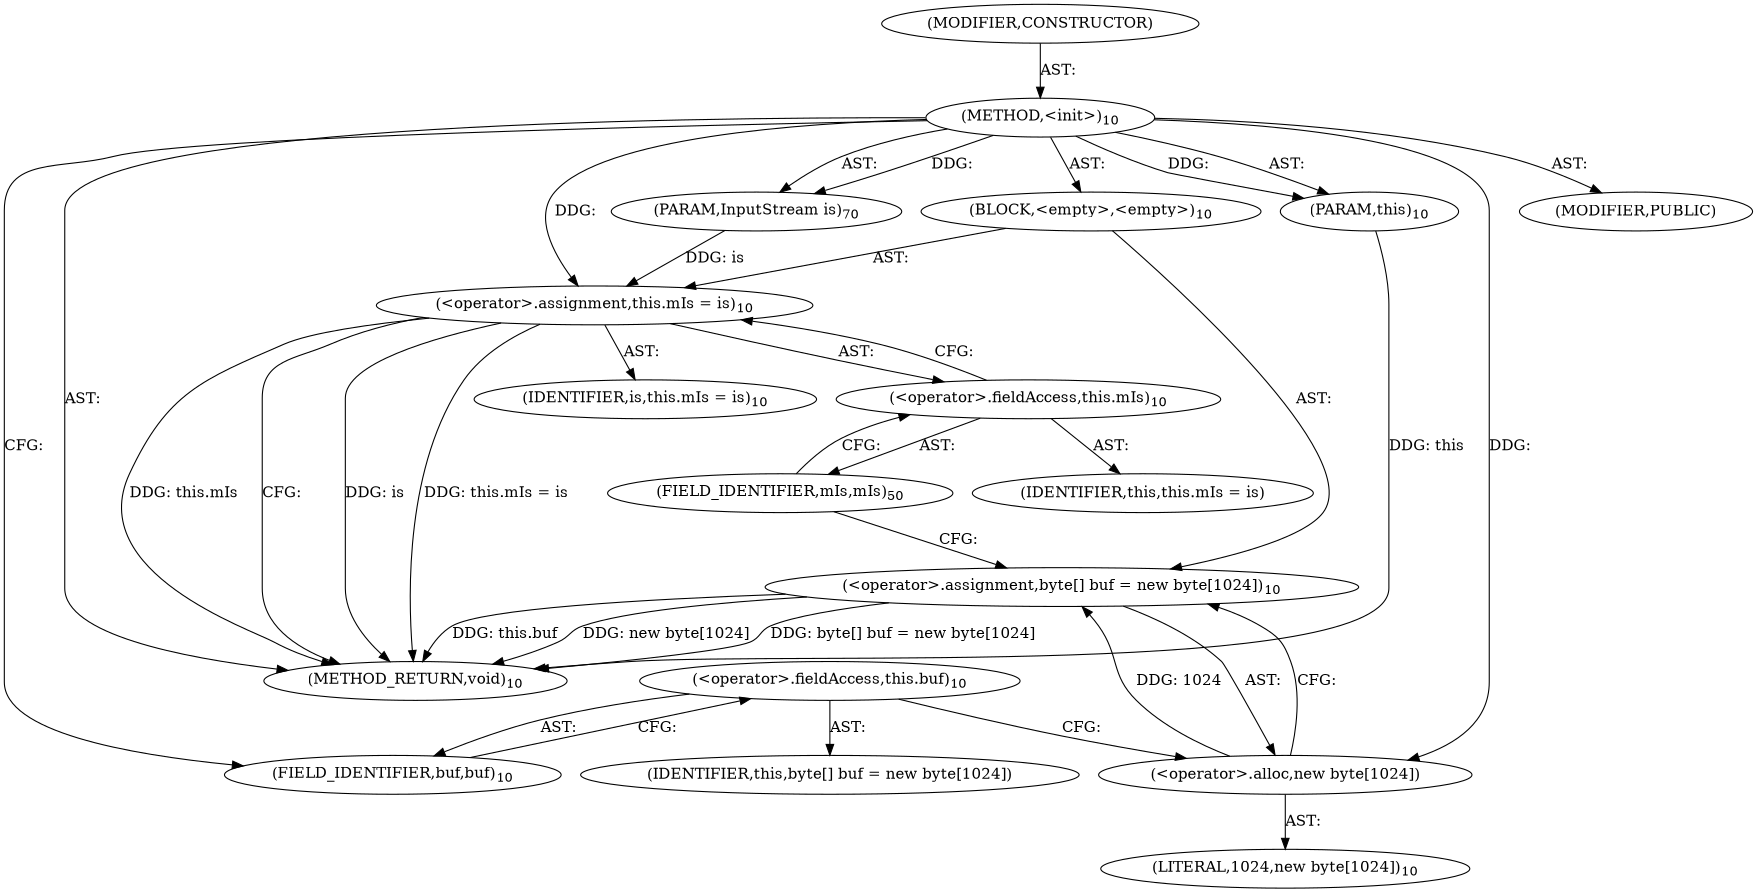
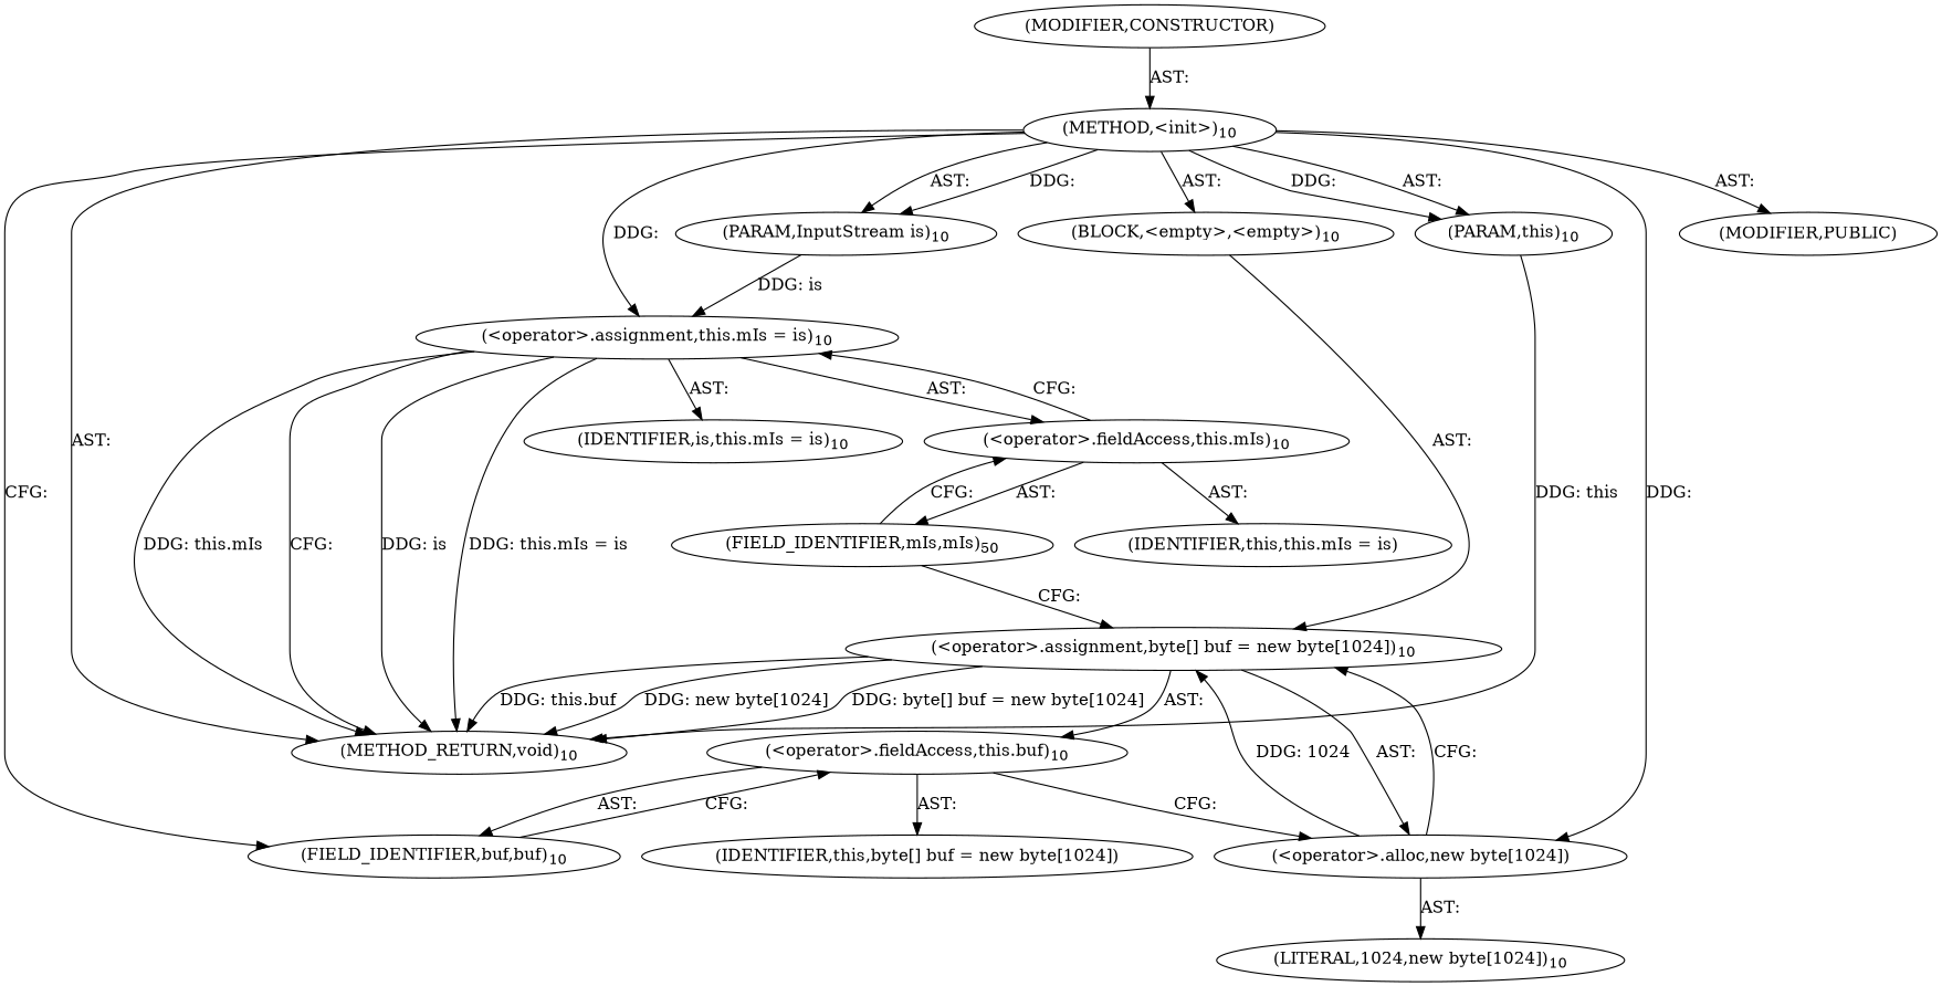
  digraph {
    n1 [label=<(METHOD,&lt;init&gt;)<SUB>10</SUB>>]
    n2 [label=<(PARAM,this)<SUB>10</SUB>>]
-   n3 [label=<(PARAM,InputStream is)<SUB>70</SUB>>]
+   n3 [label=<(PARAM,InputStream is)<SUB>10</SUB>>]
    n4 [label=<(BLOCK,&lt;empty&gt;,&lt;empty&gt;)<SUB>10</SUB>>]
    n5 [label=<(FIELD_IDENTIFIER,buf,buf)<SUB>10</SUB>>]
    n6 [label=<(&lt;operator&gt;.alloc,new byte[1024])>]
    n7 [label=<(&lt;operator&gt;.assignment,this.mIs = is)<SUB>10</SUB>>]
    n8 [label=<(MODIFIER,PUBLIC)>]
    n9 [label=<(METHOD_RETURN,void)<SUB>10</SUB>>]
    n10 [label=<(&lt;operator&gt;.assignment,byte[] buf = new byte[1024])<SUB>10</SUB>>]
    n11 [label=<(&lt;operator&gt;.fieldAccess,this.buf)<SUB>10</SUB>>]
    n12 [label=<(LITERAL,1024,new byte[1024])<SUB>10</SUB>>]
    n13 [label=<(&lt;operator&gt;.fieldAccess,this.mIs)<SUB>10</SUB>>]
    n14 [label=<(IDENTIFIER,is,this.mIs = is)<SUB>10</SUB>>]
    n15 [label=<(MODIFIER,CONSTRUCTOR)>]
    n16 [label=<(IDENTIFIER,this,byte[] buf = new byte[1024])>]
    n17 [label=<(FIELD_IDENTIFIER,mIs,mIs)<SUB>50</SUB>>]
    n18 [label=<(IDENTIFIER,this,this.mIs = is)>]
    n1 -> n2 [label="AST: "]
    n1 -> n2 [label="DDG: "]
    n1 -> n3 [label="AST: "]
    n1 -> n3 [label="DDG: "]
    n1 -> n4 [label="AST: "]
    n1 -> n5 [label="CFG: "]
    n1 -> n6 [label="DDG: "]
    n1 -> n7 [label="DDG: "]
    n1 -> n8 [label="AST: "]
    n1 -> n9 [label="AST: "]
    n2 -> n9 [label="DDG: this"]
    n3 -> n7 [label="DDG: is"]
-   n4 -> n7 [label="AST: "]
    n4 -> n10 [label="AST: "]
    n5 -> n11 [label="CFG: "]
    n6 -> n10 [label="CFG: "]
    n6 -> n10 [label="DDG: 1024"]
    n6 -> n12 [label="AST: "]
    n7 -> n9 [label="CFG: "]
    n7 -> n9 [label="DDG: this.mIs"]
    n7 -> n9 [label="DDG: is"]
    n7 -> n9 [label="DDG: this.mIs = is"]
    n7 -> n13 [label="AST: "]
    n7 -> n14 [label="AST: "]
    n10 -> n6 [label="AST: "]
    n10 -> n9 [label="DDG: this.buf"]
    n10 -> n9 [label="DDG: new byte[1024]"]
    n10 -> n9 [label="DDG: byte[] buf = new byte[1024]"]
+   n10 -> n11 [label="AST: "]
    n11 -> n5 [label="AST: "]
    n11 -> n6 [label="CFG: "]
    n11 -> n16 [label="AST: "]
    n13 -> n7 [label="CFG: "]
    n13 -> n17 [label="AST: "]
    n13 -> n18 [label="AST: "]
    n15 -> n1 [label="AST: "]
    n17 -> n10 [label="CFG: "]
    n17 -> n13 [label="CFG: "]
  }
